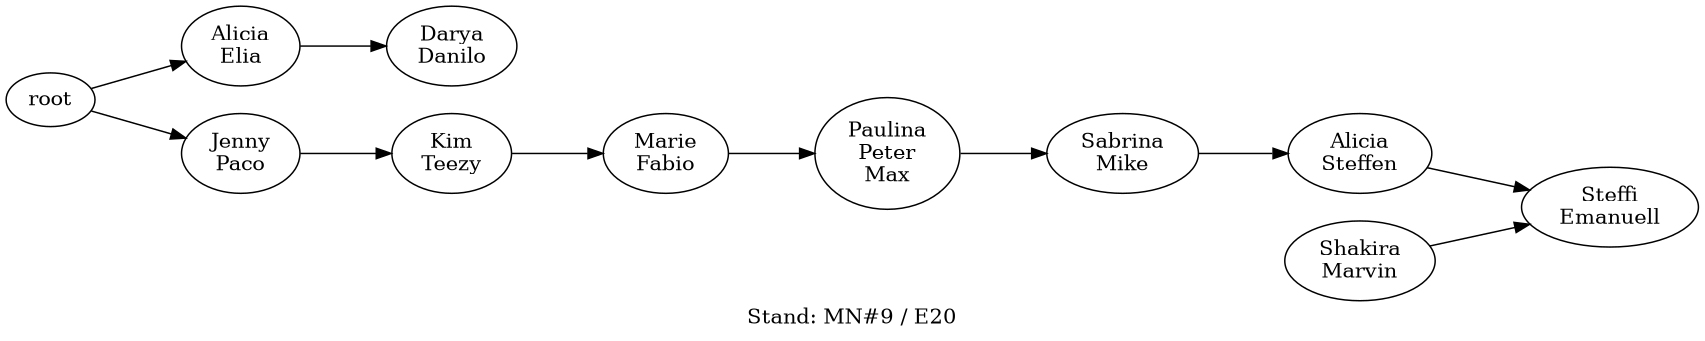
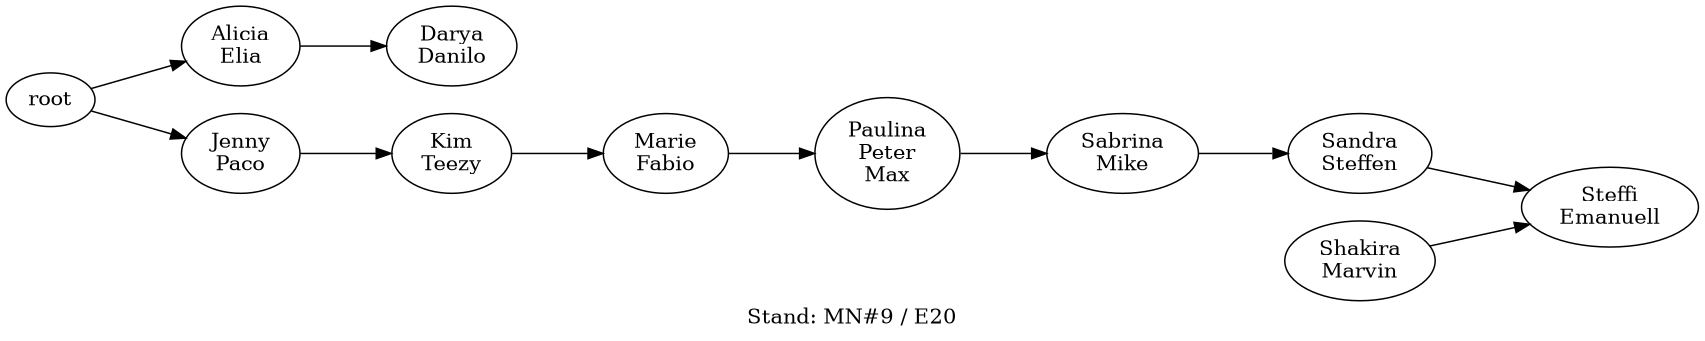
  digraph {
    label="Stand: MN#9 / E20"
    labelloc=b
    rankdir=LR
    ranksep=0.8
    n1 [label="Alicia\nElia"]
    n2 [label="Darya\nDanilo"]
    root
    n4 [label="Jenny\nPaco"]
    n5 [label="Kim\nTeezy"]
    n6 [label="Marie\nFabio"]
    n7 [label="Paulina\nPeter\nMax"]
    n8 [label="Sabrina\nMike"]
-   n9 [label="Alicia\nSteffen"]
+   n9 [label="Sandra\nSteffen"]
    n10 [label="Steffi\nEmanuell"]
    n11 [label="Shakira\nMarvin"]
    n1 -> n2
    root -> n1
    root -> n4
    n4 -> n5
    n5 -> n6
    n6 -> n7
    n7 -> n8
    n8 -> n9
    n9 -> n10
    n11 -> n10
  }
